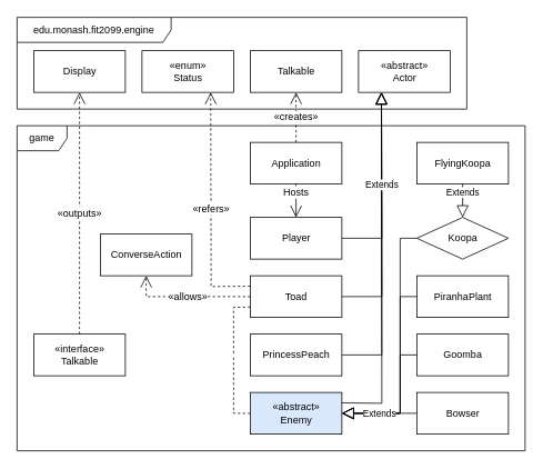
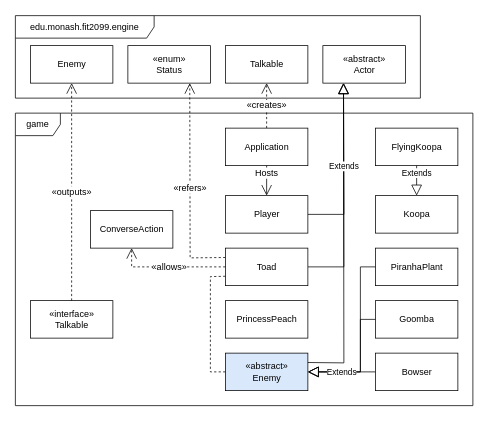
  <mxCell id="0" />
  <mxCell id="1" parent="0" />
  <mxCell id="2" value="game" style="shape=umlFrame;whiteSpace=wrap;html=1;" parent="1" vertex="1"><mxGeometry x="20" y="150" width="610" height="390" as="geometry" /></mxCell>
  <mxCell id="3" value="" style="endArrow=block;endSize=12;html=1;endFill=0;entryX=0.25;entryY=1;entryDx=0;entryDy=0;exitX=1;exitY=0.5;exitDx=0;exitDy=0;rounded=0;" parent="1" source="6" target="11" edge="1"><mxGeometry width="160" relative="1" as="geometry"><mxPoint x="-80" y="350" as="sourcePoint" /><mxPoint x="80" y="350" as="targetPoint" /><Array as="points"><mxPoint x="458" y="355" /></Array></mxGeometry></mxCell>
  <mxCell id="4" value="&lt;span style=&quot;font-size: 12px&quot;&gt;«creates»&lt;/span&gt;" style="endArrow=open;endSize=12;html=1;endFill=0;dashed=1;entryX=0.5;entryY=1;entryDx=0;entryDy=0;exitX=0.5;exitY=0;exitDx=0;exitDy=0;" parent="1" source="8" target="12" edge="1"><mxGeometry width="160" relative="1" as="geometry"><mxPoint x="40" y="275" as="sourcePoint" /><mxPoint x="200" y="275" as="targetPoint" /></mxGeometry></mxCell>
  <mxCell id="5" value="&lt;span style=&quot;font-size: 12px&quot;&gt;«refers»&lt;/span&gt;" style="endArrow=open;endSize=12;html=1;endFill=0;dashed=1;rounded=0;exitX=0;exitY=0.25;exitDx=0;exitDy=0;entryX=0.75;entryY=1;entryDx=0;entryDy=0;" parent="1" source="6" target="13" edge="1"><mxGeometry width="160" relative="1" as="geometry"><mxPoint x="262.5" y="280" as="sourcePoint" /><mxPoint x="435" y="120" as="targetPoint" /><Array as="points"><mxPoint x="253" y="343" /></Array></mxGeometry></mxCell>
  <mxCell id="6" value="Toad" style="html=1;" parent="1" vertex="1"><mxGeometry x="300" y="330" width="110" height="50" as="geometry" /></mxCell>
  <mxCell id="7" value="ConverseAction" style="html=1;" parent="1" vertex="1"><mxGeometry x="120" y="280" width="110" height="50" as="geometry" /></mxCell>
  <mxCell id="8" value="Application" style="html=1;" parent="1" vertex="1"><mxGeometry x="300" y="170" width="110" height="50" as="geometry" /></mxCell>
  <mxCell id="9" value="&lt;span style=&quot;font-size: 12px&quot;&gt;«allows»&lt;/span&gt;" style="endArrow=open;endSize=12;html=1;endFill=0;dashed=1;entryX=0.5;entryY=1;entryDx=0;entryDy=0;exitX=0;exitY=0.5;exitDx=0;exitDy=0;rounded=0;" parent="1" source="6" target="7" edge="1"><mxGeometry width="160" relative="1" as="geometry"><mxPoint x="282.5" y="200" as="sourcePoint" /><mxPoint x="445" y="20" as="targetPoint" /><Array as="points"><mxPoint x="175" y="355" /></Array></mxGeometry></mxCell>
  <mxCell id="10" value="edu.monash.fit2099.engine" style="shape=umlFrame;whiteSpace=wrap;html=1;width=185;height=30;" parent="1" vertex="1"><mxGeometry x="20" y="20" width="540" height="110" as="geometry" /></mxCell>
  <mxCell id="11" value="&lt;span&gt;«abstract»&lt;/span&gt;&lt;br&gt;Actor" style="html=1;" parent="1" vertex="1"><mxGeometry x="430" y="60" width="110" height="50" as="geometry" /></mxCell>
  <mxCell id="12" value="Talkable" style="html=1;" parent="1" vertex="1"><mxGeometry x="300" y="60" width="110" height="50" as="geometry" /></mxCell>
  <mxCell id="13" value="«enum»&lt;br&gt;Status" style="html=1;" parent="1" vertex="1"><mxGeometry x="170" y="60" width="110" height="50" as="geometry" /></mxCell>
  <mxCell id="14" value="PrincessPeach" style="html=1;" parent="1" vertex="1"><mxGeometry x="300" y="400" width="110" height="50" as="geometry" /></mxCell>
  <mxCell id="15" value="Bowser" style="html=1;" parent="1" vertex="1"><mxGeometry x="500" y="470" width="110" height="50" as="geometry" /></mxCell>
  <mxCell id="16" value="FlyingKoopa" style="html=1;" parent="1" vertex="1"><mxGeometry x="500" y="170" width="110" height="50" as="geometry" /></mxCell>
  <mxCell id="17" value="PiranhaPlant" style="html=1;" parent="1" vertex="1"><mxGeometry x="500" y="330" width="110" height="50" as="geometry" /></mxCell>
  <mxCell id="18" value="«interface»&lt;br&gt;Talkable" style="html=1;" parent="1" vertex="1"><mxGeometry x="40" y="400" width="110" height="50" as="geometry" /></mxCell>
- <mxCell id="19" value="Koopa" style="rhombus;html=1;" parent="1" vertex="1"><mxGeometry x="500" y="260" width="110" height="50" as="geometry" /></mxCell>
+ <mxCell id="19" value="Koopa" style="html=1;" parent="1" vertex="1"><mxGeometry x="500" y="260" width="110" height="50" as="geometry" /></mxCell>
  <mxCell id="20" value="«abstract»&lt;br&gt;Enemy" style="html=1;fillColor=#dae8fc;" parent="1" vertex="1"><mxGeometry x="300" y="470" width="110" height="50" as="geometry" /></mxCell>
  <mxCell id="21" value="Goomba" style="html=1;" parent="1" vertex="1"><mxGeometry x="500" y="400" width="110" height="50" as="geometry" /></mxCell>
  <mxCell id="22" value="Player" style="html=1;" vertex="1" parent="1"><mxGeometry x="300" y="260" width="110" height="50" as="geometry" /></mxCell>
- <mxCell id="23" value="Display" style="html=1;" vertex="1" parent="1"><mxGeometry x="40" y="60" width="110" height="50" as="geometry" /></mxCell>
+ <mxCell id="23" value="Enemy" style="html=1;" vertex="1" parent="1"><mxGeometry x="40" y="60" width="110" height="50" as="geometry" /></mxCell>
  <mxCell id="24" value="" style="endArrow=none;endSize=12;html=1;endFill=0;dashed=1;rounded=0;exitX=0;exitY=0.5;exitDx=0;exitDy=0;" edge="1" parent="1" source="20"><mxGeometry x="-0.111" y="10" width="160" relative="1" as="geometry"><mxPoint x="205" y="-65" as="sourcePoint" /><mxPoint x="280" y="425" as="targetPoint" /><Array as="points"><mxPoint x="280" y="495" /></Array><mxPoint as="offset" /></mxGeometry></mxCell>
  <mxCell id="25" value="" style="endArrow=none;endSize=12;html=1;endFill=0;dashed=1;rounded=0;exitX=0;exitY=0.75;exitDx=0;exitDy=0;" edge="1" parent="1" source="6"><mxGeometry x="-0.111" y="10" width="160" relative="1" as="geometry"><mxPoint x="150" y="295" as="sourcePoint" /><mxPoint x="280" y="425" as="targetPoint" /><Array as="points"><mxPoint x="280" y="368" /></Array><mxPoint as="offset" /></mxGeometry></mxCell>
  <mxCell id="26" value="" style="endArrow=block;endSize=12;html=1;endFill=0;entryX=1;entryY=0.5;entryDx=0;entryDy=0;exitX=0;exitY=0.5;exitDx=0;exitDy=0;rounded=0;" edge="1" parent="1" source="17" target="20"><mxGeometry width="160" relative="1" as="geometry"><mxPoint x="175" y="130" as="sourcePoint" /><mxPoint x="175" y="45" as="targetPoint" /><Array as="points"><mxPoint x="480" y="355" /><mxPoint x="480" y="495" /></Array></mxGeometry></mxCell>
  <mxCell id="27" value="" style="endArrow=block;endSize=12;html=1;endFill=0;entryX=1;entryY=0.5;entryDx=0;entryDy=0;exitX=0;exitY=0.5;exitDx=0;exitDy=0;rounded=0;" edge="1" parent="1" source="21" target="20"><mxGeometry width="160" relative="1" as="geometry"><mxPoint x="465" y="250" as="sourcePoint" /><mxPoint x="240" y="235" as="targetPoint" /><Array as="points"><mxPoint x="480" y="425" /><mxPoint x="480" y="495" /></Array></mxGeometry></mxCell>
- <mxCell id="28" value="" style="endArrow=block;endSize=12;html=1;endFill=0;entryX=1;entryY=0.5;entryDx=0;entryDy=0;exitX=0;exitY=0.5;exitDx=0;exitDy=0;rounded=0;" edge="1" parent="1" source="19" target="20"><mxGeometry width="160" relative="1" as="geometry"><mxPoint x="625" y="250" as="sourcePoint" /><mxPoint x="250" y="245" as="targetPoint" /><Array as="points"><mxPoint x="480" y="285" /><mxPoint x="480" y="495" /></Array></mxGeometry></mxCell>
  <mxCell id="29" value="Extends" style="endArrow=block;endSize=12;html=1;endFill=0;exitX=0;exitY=0.5;exitDx=0;exitDy=0;entryX=1;entryY=0.5;entryDx=0;entryDy=0;rounded=0;" edge="1" parent="1" source="15" target="20"><mxGeometry width="160" relative="1" as="geometry"><mxPoint x="545" y="320" as="sourcePoint" /><mxPoint x="260" y="255" as="targetPoint" /></mxGeometry></mxCell>
- <mxCell id="30" value="" style="endArrow=block;endSize=12;html=1;endFill=0;exitX=1;exitY=0.5;exitDx=0;exitDy=0;entryX=0.25;entryY=1;entryDx=0;entryDy=0;rounded=0;" edge="1" parent="1" source="14" target="11"><mxGeometry width="160" relative="1" as="geometry"><mxPoint x="210" y="235" as="sourcePoint" /><mxPoint x="185" y="125" as="targetPoint" /><Array as="points"><mxPoint x="458" y="425" /></Array></mxGeometry></mxCell>
  <mxCell id="31" value="" style="endArrow=block;endSize=12;html=1;endFill=0;exitX=1;exitY=0.25;exitDx=0;exitDy=0;entryX=0.25;entryY=1;entryDx=0;entryDy=0;rounded=0;" edge="1" parent="1" source="20" target="11"><mxGeometry width="160" relative="1" as="geometry"><mxPoint x="210.11" y="308.25" as="sourcePoint" /><mxPoint x="220" y="170" as="targetPoint" /><Array as="points"><mxPoint x="458" y="483" /></Array></mxGeometry></mxCell>
  <mxCell id="32" value="&lt;span style=&quot;font-size: 12px&quot;&gt;«outputs»&lt;/span&gt;" style="endArrow=open;endSize=12;html=1;endFill=0;dashed=1;" edge="1" parent="1" source="18" target="23"><mxGeometry width="160" relative="1" as="geometry"><mxPoint x="-5" y="210" as="sourcePoint" /><mxPoint x="-5" y="125" as="targetPoint" /></mxGeometry></mxCell>
  <mxCell id="33" value="&lt;span style=&quot;font-size: 12px&quot;&gt;Hosts&lt;br&gt;&lt;/span&gt;" style="endArrow=open;endSize=12;html=1;endFill=0;" edge="1" parent="1" source="8" target="22"><mxGeometry x="-0.5" width="160" relative="1" as="geometry"><mxPoint x="161.5" y="95" as="sourcePoint" /><mxPoint x="161.5" y="35" as="targetPoint" /><mxPoint as="offset" /></mxGeometry></mxCell>
  <mxCell id="34" value="Extends" style="endArrow=block;endSize=12;html=1;endFill=0;exitX=1;exitY=0.5;exitDx=0;exitDy=0;entryX=0.25;entryY=1;entryDx=0;entryDy=0;rounded=0;" edge="1" parent="1" source="22" target="11"><mxGeometry width="160" relative="1" as="geometry"><mxPoint x="210" y="235" as="sourcePoint" /><mxPoint x="275" y="70" as="targetPoint" /><Array as="points"><mxPoint x="458" y="285" /></Array></mxGeometry></mxCell>
  <mxCell id="35" value="Extends" style="endArrow=block;endSize=12;html=1;endFill=0;exitX=0.5;exitY=1;exitDx=0;exitDy=0;entryX=0.5;entryY=0;entryDx=0;entryDy=0;rounded=0;" edge="1" parent="1" source="16" target="19"><mxGeometry x="-0.5" width="160" relative="1" as="geometry"><mxPoint x="510" y="505" as="sourcePoint" /><mxPoint x="420" y="505" as="targetPoint" /><mxPoint as="offset" /></mxGeometry></mxCell>
